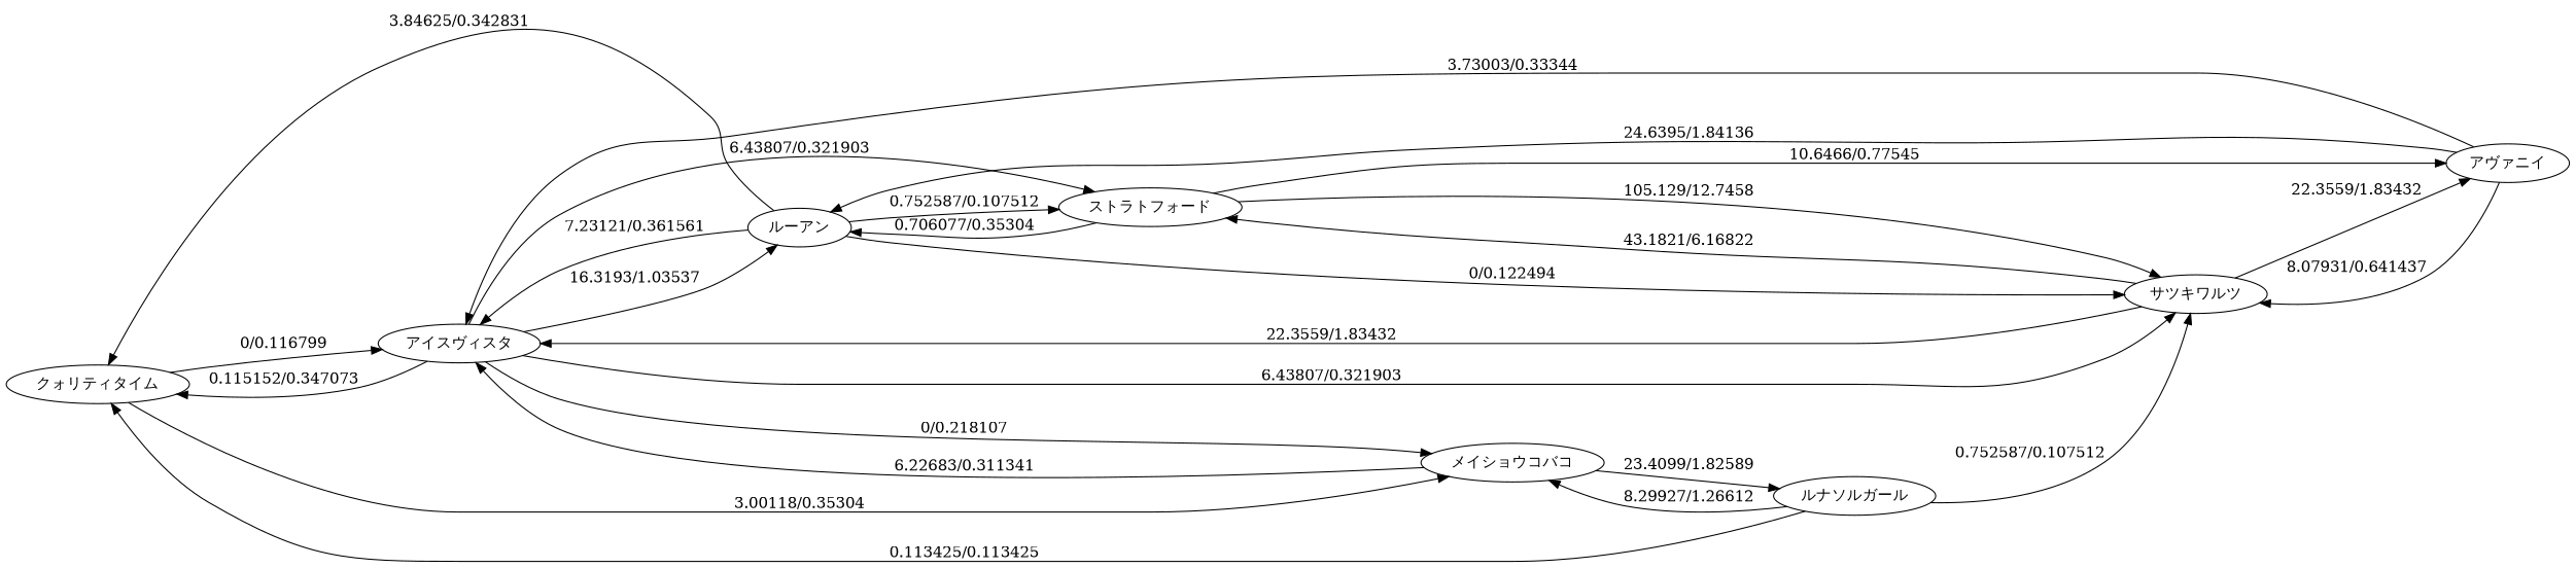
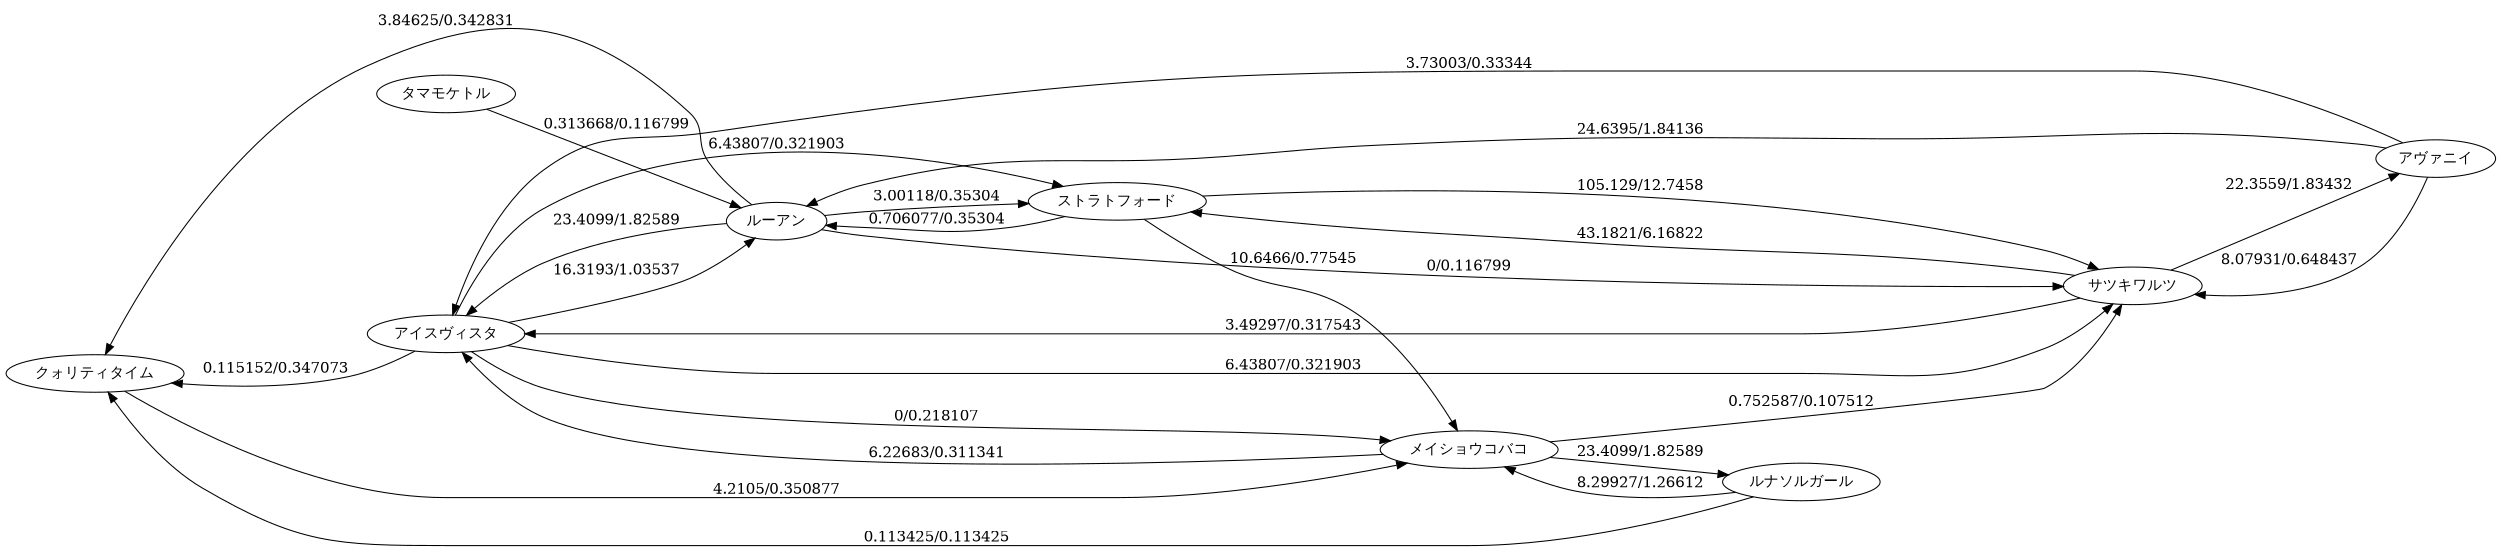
  digraph {
    rankdir=LR
    n1 [label="クォリティタイム"]
    n2 [label="アイスヴィスタ"]
    n3 [label="メイショウコバコ"]
    n4 [label="サツキワルツ"]
    n5 [label="ストラトフォード"]
    n6 [label="ルーアン"]
    n7 [label="ルナソルガール"]
    n8 [label="アヴァニイ"]
-   n1 -> n2 [label="0/0.116799"]
-   n1 -> n3 [label="3.00118/0.35304"]
+   n9 [label="タマモケトル"]
+   n1 -> n3 [label="4.2105/0.350877"]
    n2 -> n1 [label="0.115152/0.347073"]
    n2 -> n3 [label="0/0.218107"]
    n2 -> n4 [label="6.43807/0.321903"]
    n2 -> n5 [label="6.43807/0.321903"]
    n2 -> n6 [label="16.3193/1.03537"]
    n3 -> n2 [label="6.22683/0.311341"]
-   n7 -> n4 [label="0.752587/0.107512"]
+   n3 -> n4 [label="0.752587/0.107512"]
    n3 -> n7 [label="23.4099/1.82589"]
-   n4 -> n2 [label="22.3559/1.83432"]
+   n4 -> n2 [label="3.49297/0.317543"]
    n4 -> n5 [label="43.1821/6.16822"]
    n4 -> n8 [label="22.3559/1.83432"]
    n5 -> n4 [label="105.129/12.7458"]
    n5 -> n6 [label="0.706077/0.35304"]
-   n5 -> n8 [label="10.6466/0.77545"]
+   n5 -> n3 [label="10.6466/0.77545"]
    n6 -> n1 [label="3.84625/0.342831"]
-   n6 -> n2 [label="7.23121/0.361561"]
-   n6 -> n4 [label="0/0.122494"]
-   n6 -> n5 [label="0.752587/0.107512"]
+   n6 -> n2 [label="23.4099/1.82589"]
+   n6 -> n4 [label="0/0.116799"]
+   n6 -> n5 [label="3.00118/0.35304"]
    n7 -> n1 [label="0.113425/0.113425"]
    n7 -> n3 [label="8.29927/1.26612"]
    n8 -> n2 [label="3.73003/0.33344"]
-   n8 -> n4 [label="8.07931/0.641437"]
+   n8 -> n4 [label="8.07931/0.648437"]
    n8 -> n6 [label="24.6395/1.84136"]
+   n9 -> n6 [label="0.313668/0.116799"]
  }
